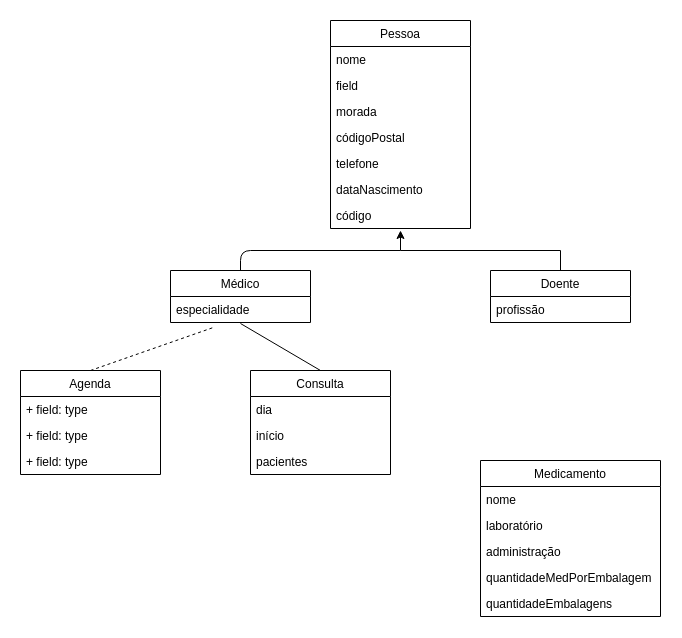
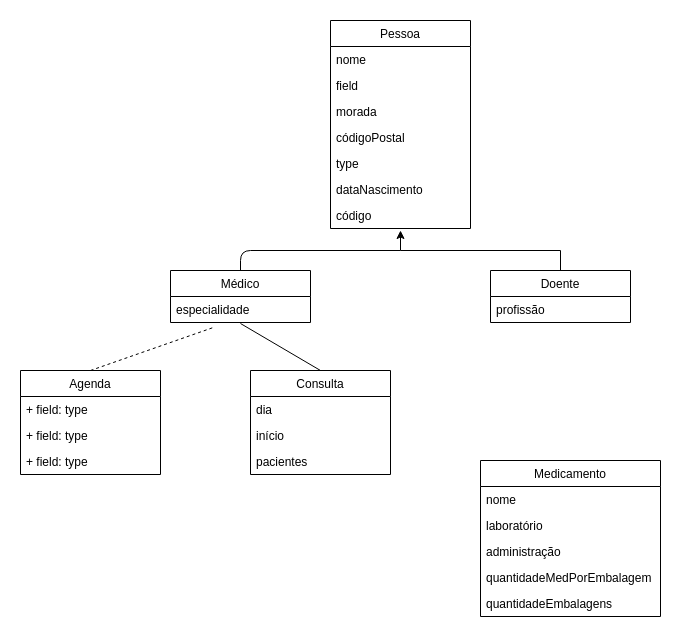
  <mxCell id="0" />
  <mxCell id="1" parent="0" />
  <mxCell id="2" value="Pessoa" style="swimlane;fontStyle=0;childLayout=stackLayout;horizontal=1;startSize=26;fillColor=none;horizontalStack=0;resizeParent=1;resizeParentMax=0;resizeLast=0;collapsible=1;marginBottom=0;" vertex="1" parent="1"><mxGeometry x="330" y="20" width="140" height="208" as="geometry" /></mxCell>
  <mxCell id="3" value="nome" style="text;strokeColor=none;fillColor=none;align=left;verticalAlign=top;spacingLeft=4;spacingRight=4;overflow=hidden;rotatable=0;points=[[0,0.5],[1,0.5]];portConstraint=eastwest;" vertex="1" parent="2"><mxGeometry y="26" width="140" height="26" as="geometry" /></mxCell>
  <mxCell id="4" value="field" style="text;strokeColor=none;fillColor=none;align=left;verticalAlign=top;spacingLeft=4;spacingRight=4;overflow=hidden;rotatable=0;points=[[0,0.5],[1,0.5]];portConstraint=eastwest;" vertex="1" parent="2"><mxGeometry y="52" width="140" height="26" as="geometry" /></mxCell>
  <mxCell id="5" value="morada" style="text;strokeColor=none;fillColor=none;align=left;verticalAlign=top;spacingLeft=4;spacingRight=4;overflow=hidden;rotatable=0;points=[[0,0.5],[1,0.5]];portConstraint=eastwest;" vertex="1" parent="2"><mxGeometry y="78" width="140" height="26" as="geometry" /></mxCell>
  <mxCell id="6" value="códigoPostal" style="text;strokeColor=none;fillColor=none;align=left;verticalAlign=top;spacingLeft=4;spacingRight=4;overflow=hidden;rotatable=0;points=[[0,0.5],[1,0.5]];portConstraint=eastwest;" vertex="1" parent="2"><mxGeometry y="104" width="140" height="26" as="geometry" /></mxCell>
- <mxCell id="7" value="telefone" style="text;strokeColor=none;fillColor=none;align=left;verticalAlign=top;spacingLeft=4;spacingRight=4;overflow=hidden;rotatable=0;points=[[0,0.5],[1,0.5]];portConstraint=eastwest;" vertex="1" parent="2"><mxGeometry y="130" width="140" height="26" as="geometry" /></mxCell>
+ <mxCell id="7" value="type" style="text;strokeColor=none;fillColor=none;align=left;verticalAlign=top;spacingLeft=4;spacingRight=4;overflow=hidden;rotatable=0;points=[[0,0.5],[1,0.5]];portConstraint=eastwest;" vertex="1" parent="2"><mxGeometry y="130" width="140" height="26" as="geometry" /></mxCell>
  <mxCell id="8" value="dataNascimento" style="text;strokeColor=none;fillColor=none;align=left;verticalAlign=top;spacingLeft=4;spacingRight=4;overflow=hidden;rotatable=0;points=[[0,0.5],[1,0.5]];portConstraint=eastwest;" vertex="1" parent="2"><mxGeometry y="156" width="140" height="26" as="geometry" /></mxCell>
  <mxCell id="9" value="código" style="text;strokeColor=none;fillColor=none;align=left;verticalAlign=top;spacingLeft=4;spacingRight=4;overflow=hidden;rotatable=0;points=[[0,0.5],[1,0.5]];portConstraint=eastwest;" vertex="1" parent="2"><mxGeometry y="182" width="140" height="26" as="geometry" /></mxCell>
  <mxCell id="10" style="edgeStyle=orthogonalEdgeStyle;rounded=0;orthogonalLoop=1;jettySize=auto;html=1;exitX=0.5;exitY=0;exitDx=0;exitDy=0;" edge="1" parent="1" source="11"><mxGeometry relative="1" as="geometry"><mxPoint x="400" y="230" as="targetPoint" /><Array as="points"><mxPoint x="560" y="250" /><mxPoint x="400" y="250" /></Array></mxGeometry></mxCell>
  <mxCell id="11" value="Doente" style="swimlane;fontStyle=0;childLayout=stackLayout;horizontal=1;startSize=26;fillColor=none;horizontalStack=0;resizeParent=1;resizeParentMax=0;resizeLast=0;collapsible=1;marginBottom=0;" vertex="1" parent="1"><mxGeometry x="490" y="270" width="140" height="52" as="geometry" /></mxCell>
  <mxCell id="12" value="profissão" style="text;strokeColor=none;fillColor=none;align=left;verticalAlign=top;spacingLeft=4;spacingRight=4;overflow=hidden;rotatable=0;points=[[0,0.5],[1,0.5]];portConstraint=eastwest;" vertex="1" parent="11"><mxGeometry y="26" width="140" height="26" as="geometry" /></mxCell>
  <mxCell id="13" value="Médico" style="swimlane;fontStyle=0;childLayout=stackLayout;horizontal=1;startSize=26;fillColor=none;horizontalStack=0;resizeParent=1;resizeParentMax=0;resizeLast=0;collapsible=1;marginBottom=0;" vertex="1" parent="1"><mxGeometry x="170" y="270" width="140" height="52" as="geometry" /></mxCell>
  <mxCell id="14" value="especialidade" style="text;strokeColor=none;fillColor=none;align=left;verticalAlign=top;spacingLeft=4;spacingRight=4;overflow=hidden;rotatable=0;points=[[0,0.5],[1,0.5]];portConstraint=eastwest;" vertex="1" parent="13"><mxGeometry y="26" width="140" height="26" as="geometry" /></mxCell>
  <mxCell id="15" value="" style="endArrow=none;html=1;exitX=0.5;exitY=0;exitDx=0;exitDy=0;" edge="1" parent="1" source="13"><mxGeometry width="50" height="50" relative="1" as="geometry"><mxPoint x="350" y="240" as="sourcePoint" /><mxPoint x="400" y="250" as="targetPoint" /><Array as="points"><mxPoint x="240" y="250" /></Array></mxGeometry></mxCell>
  <mxCell id="16" value="Consulta" style="swimlane;fontStyle=0;childLayout=stackLayout;horizontal=1;startSize=26;fillColor=none;horizontalStack=0;resizeParent=1;resizeParentMax=0;resizeLast=0;collapsible=1;marginBottom=0;" vertex="1" parent="1"><mxGeometry x="250" y="370" width="140" height="104" as="geometry" /></mxCell>
  <mxCell id="17" value="dia" style="text;strokeColor=none;fillColor=none;align=left;verticalAlign=top;spacingLeft=4;spacingRight=4;overflow=hidden;rotatable=0;points=[[0,0.5],[1,0.5]];portConstraint=eastwest;" vertex="1" parent="16"><mxGeometry y="26" width="140" height="26" as="geometry" /></mxCell>
  <mxCell id="18" value="início" style="text;strokeColor=none;fillColor=none;align=left;verticalAlign=top;spacingLeft=4;spacingRight=4;overflow=hidden;rotatable=0;points=[[0,0.5],[1,0.5]];portConstraint=eastwest;" vertex="1" parent="16"><mxGeometry y="52" width="140" height="26" as="geometry" /></mxCell>
  <mxCell id="19" value="pacientes" style="text;strokeColor=none;fillColor=none;align=left;verticalAlign=top;spacingLeft=4;spacingRight=4;overflow=hidden;rotatable=0;points=[[0,0.5],[1,0.5]];portConstraint=eastwest;" vertex="1" parent="16"><mxGeometry y="78" width="140" height="26" as="geometry" /></mxCell>
  <mxCell id="20" value="" style="endArrow=none;html=1;exitX=0.5;exitY=0;exitDx=0;exitDy=0;exitPerimeter=0;" edge="1" parent="1" source="16"><mxGeometry width="50" height="50" relative="1" as="geometry"><mxPoint x="234" y="370" as="sourcePoint" /><mxPoint x="240" y="323" as="targetPoint" /></mxGeometry></mxCell>
  <mxCell id="21" value="Medicamento" style="swimlane;fontStyle=0;childLayout=stackLayout;horizontal=1;startSize=26;fillColor=none;horizontalStack=0;resizeParent=1;resizeParentMax=0;resizeLast=0;collapsible=1;marginBottom=0;" vertex="1" parent="1"><mxGeometry x="480" y="460" width="180" height="156" as="geometry" /></mxCell>
  <mxCell id="22" value="nome" style="text;strokeColor=none;fillColor=none;align=left;verticalAlign=top;spacingLeft=4;spacingRight=4;overflow=hidden;rotatable=0;points=[[0,0.5],[1,0.5]];portConstraint=eastwest;" vertex="1" parent="21"><mxGeometry y="26" width="180" height="26" as="geometry" /></mxCell>
  <mxCell id="23" value="laboratório" style="text;strokeColor=none;fillColor=none;align=left;verticalAlign=top;spacingLeft=4;spacingRight=4;overflow=hidden;rotatable=0;points=[[0,0.5],[1,0.5]];portConstraint=eastwest;" vertex="1" parent="21"><mxGeometry y="52" width="180" height="26" as="geometry" /></mxCell>
  <mxCell id="24" value="administração" style="text;strokeColor=none;fillColor=none;align=left;verticalAlign=top;spacingLeft=4;spacingRight=4;overflow=hidden;rotatable=0;points=[[0,0.5],[1,0.5]];portConstraint=eastwest;" vertex="1" parent="21"><mxGeometry y="78" width="180" height="26" as="geometry" /></mxCell>
  <mxCell id="25" value="quantidadeMedPorEmbalagem" style="text;strokeColor=none;fillColor=none;align=left;verticalAlign=top;spacingLeft=4;spacingRight=4;overflow=hidden;rotatable=0;points=[[0,0.5],[1,0.5]];portConstraint=eastwest;" vertex="1" parent="21"><mxGeometry y="104" width="180" height="26" as="geometry" /></mxCell>
  <mxCell id="26" value="quantidadeEmbalagens" style="text;strokeColor=none;fillColor=none;align=left;verticalAlign=top;spacingLeft=4;spacingRight=4;overflow=hidden;rotatable=0;points=[[0,0.5],[1,0.5]];portConstraint=eastwest;" vertex="1" parent="21"><mxGeometry y="130" width="180" height="26" as="geometry" /></mxCell>
  <mxCell id="27" value="Agenda" style="swimlane;fontStyle=0;childLayout=stackLayout;horizontal=1;startSize=26;fillColor=none;horizontalStack=0;resizeParent=1;resizeParentMax=0;resizeLast=0;collapsible=1;marginBottom=0;" vertex="1" parent="1"><mxGeometry x="20" y="370" width="140" height="104" as="geometry" /></mxCell>
  <mxCell id="28" value="+ field: type" style="text;strokeColor=none;fillColor=none;align=left;verticalAlign=top;spacingLeft=4;spacingRight=4;overflow=hidden;rotatable=0;points=[[0,0.5],[1,0.5]];portConstraint=eastwest;" vertex="1" parent="27"><mxGeometry y="26" width="140" height="26" as="geometry" /></mxCell>
  <mxCell id="29" value="+ field: type" style="text;strokeColor=none;fillColor=none;align=left;verticalAlign=top;spacingLeft=4;spacingRight=4;overflow=hidden;rotatable=0;points=[[0,0.5],[1,0.5]];portConstraint=eastwest;" vertex="1" parent="27"><mxGeometry y="52" width="140" height="26" as="geometry" /></mxCell>
  <mxCell id="30" value="+ field: type" style="text;strokeColor=none;fillColor=none;align=left;verticalAlign=top;spacingLeft=4;spacingRight=4;overflow=hidden;rotatable=0;points=[[0,0.5],[1,0.5]];portConstraint=eastwest;" vertex="1" parent="27"><mxGeometry y="78" width="140" height="26" as="geometry" /></mxCell>
  <mxCell id="31" value="" style="endArrow=none;html=1;entryX=0.314;entryY=1.177;entryDx=0;entryDy=0;entryPerimeter=0;exitX=0.5;exitY=0;exitDx=0;exitDy=0;dashed=1;" edge="1" parent="1" source="27" target="14"><mxGeometry width="50" height="50" relative="1" as="geometry"><mxPoint x="70" y="370" as="sourcePoint" /><mxPoint x="120" y="320" as="targetPoint" /></mxGeometry></mxCell>
